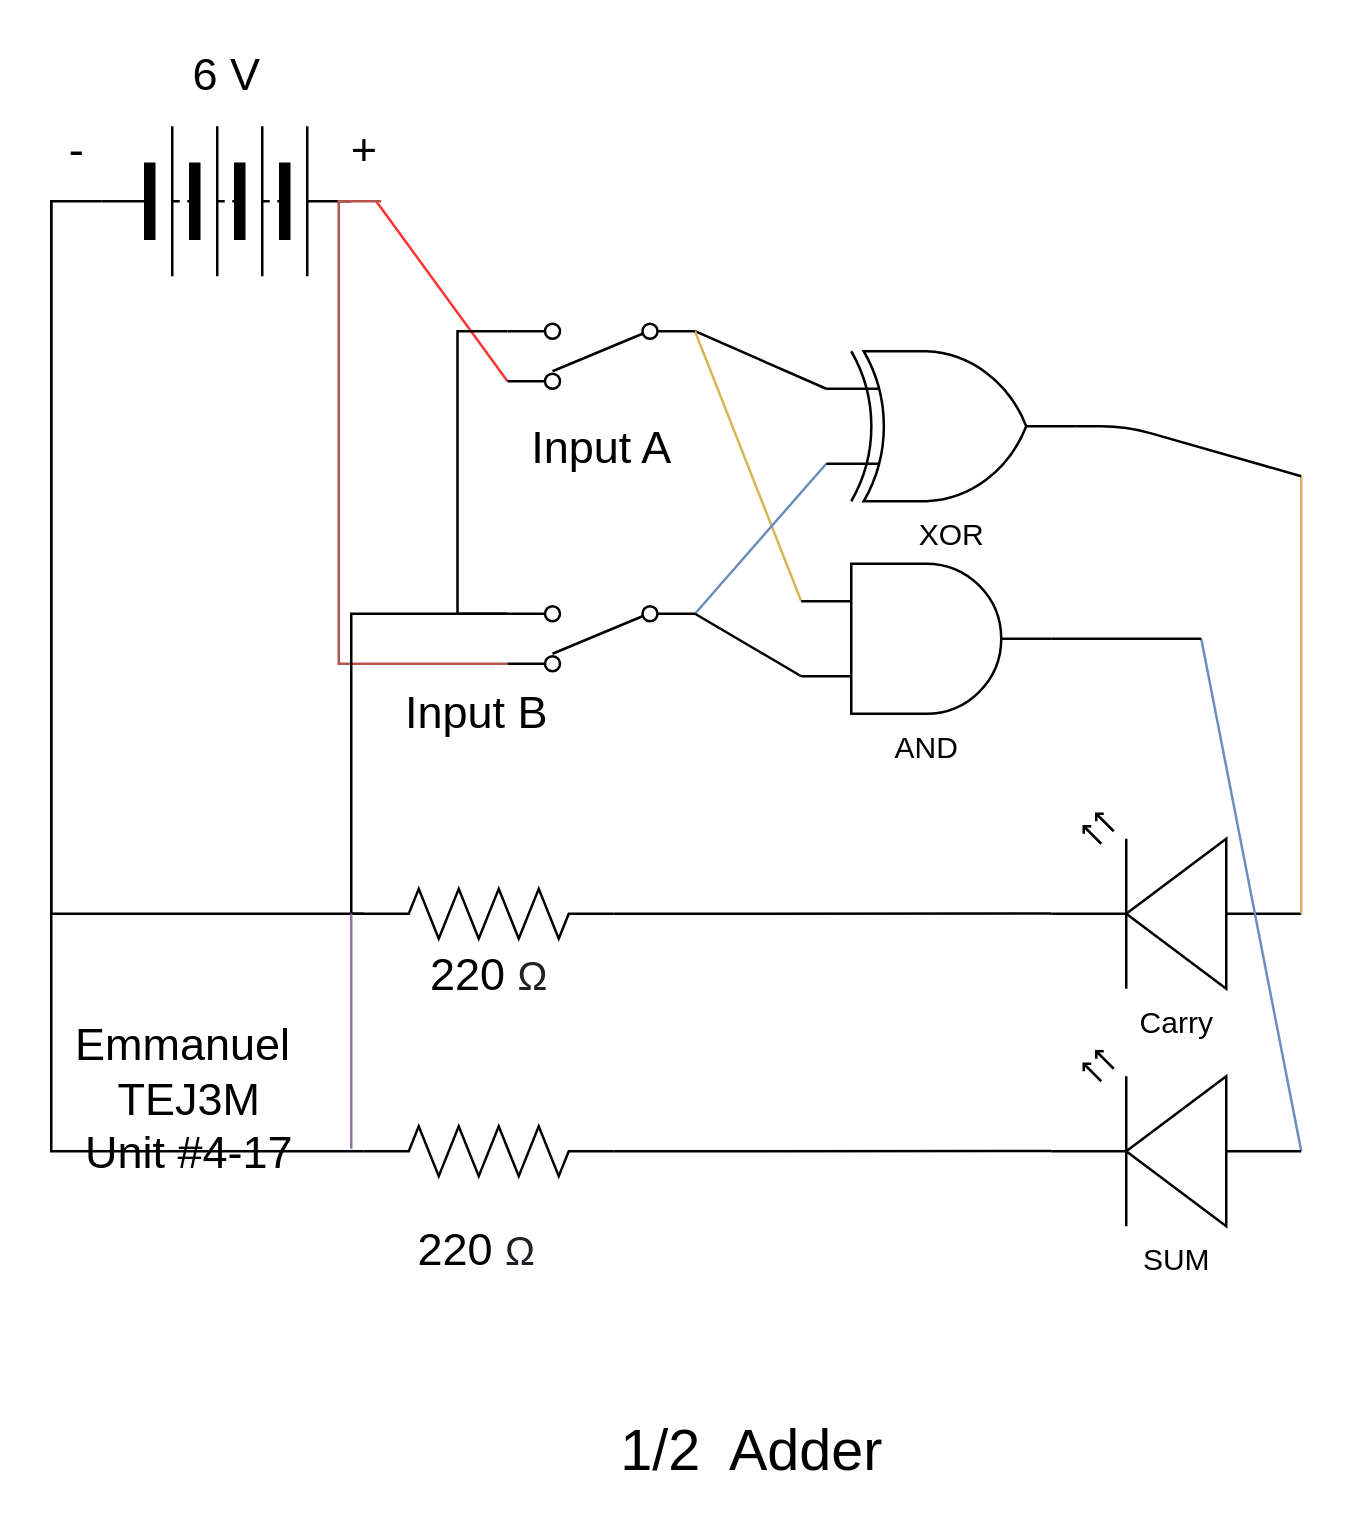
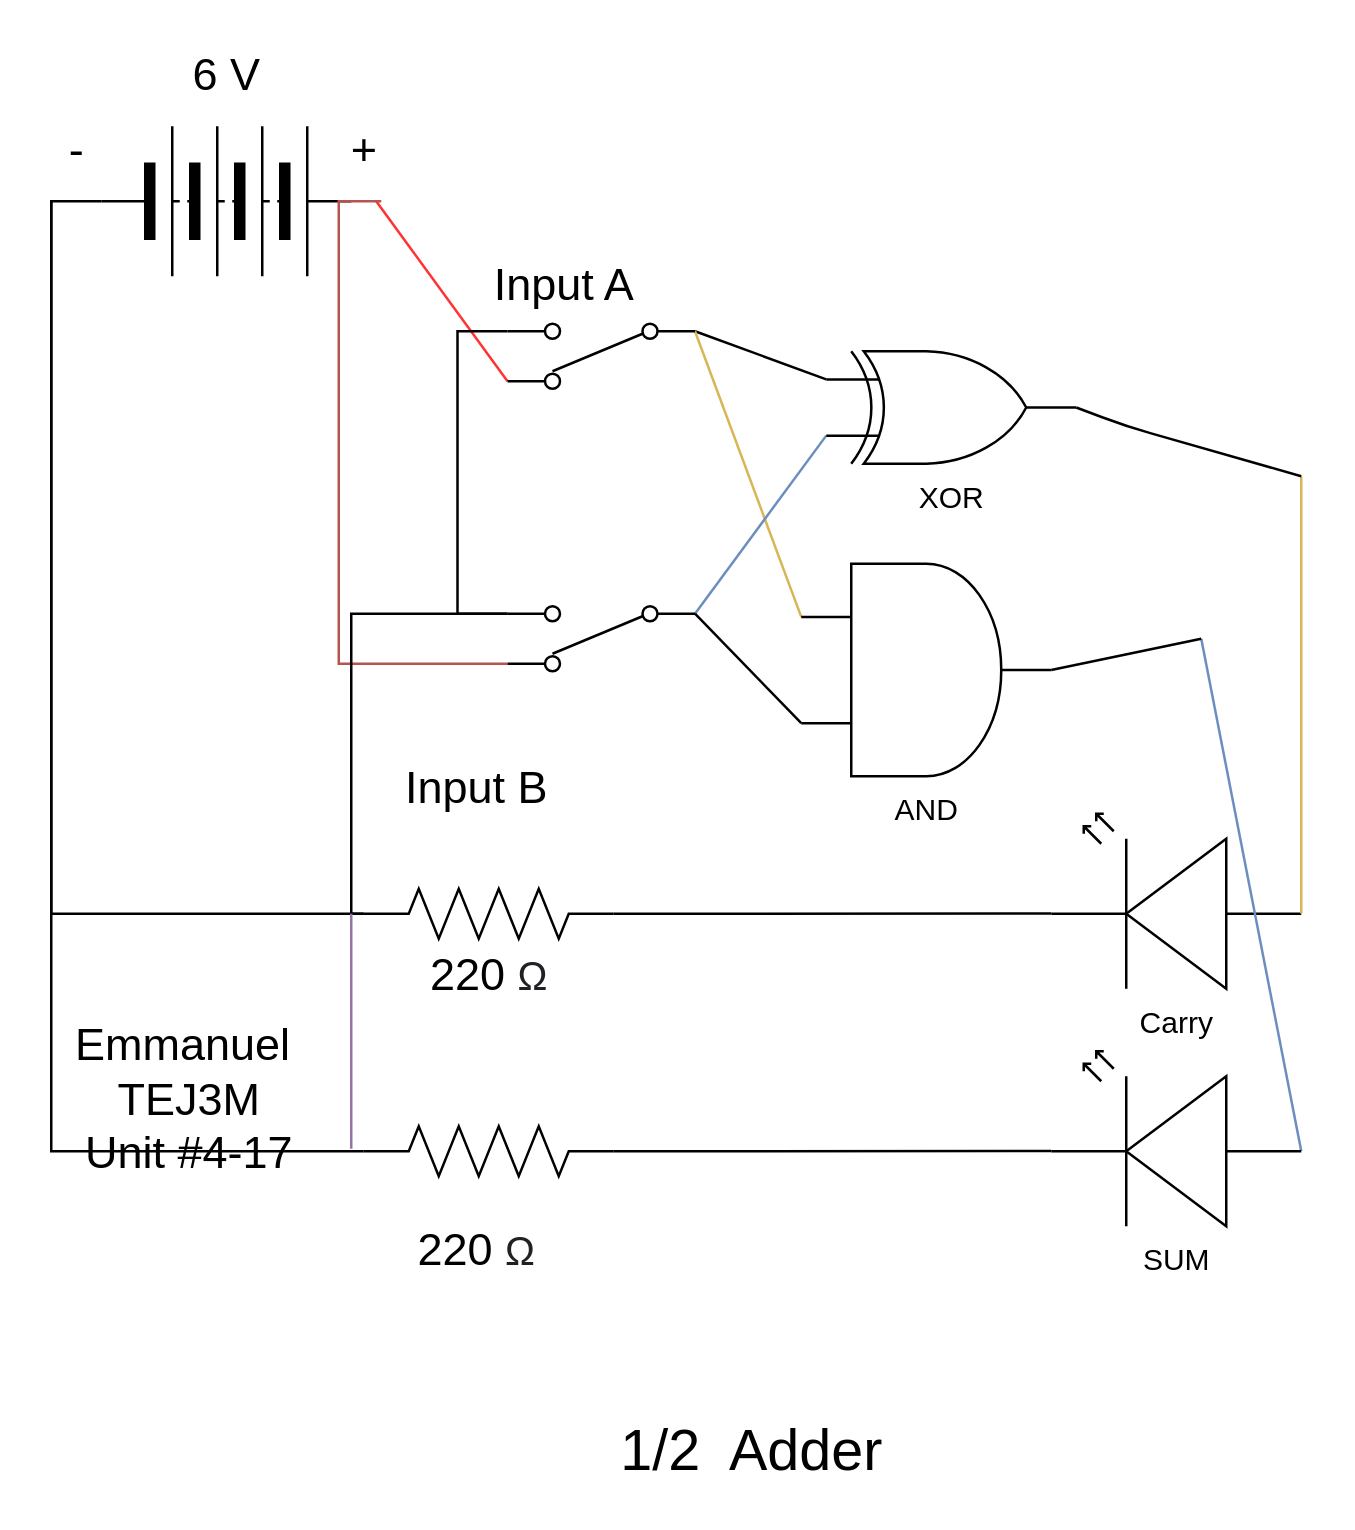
  <mxCell id="0" />
  <mxCell id="1" parent="0" />
  <mxCell id="2" value="" style="pointerEvents=1;verticalLabelPosition=bottom;shadow=0;dashed=0;align=center;html=1;verticalAlign=top;shape=mxgraph.electrical.miscellaneous.batteryStack;" parent="1" vertex="1"><mxGeometry x="40" y="50" width="100" height="60" as="geometry" /></mxCell>
  <mxCell id="3" value="&lt;font style=&quot;font-size: 18px&quot;&gt;-&lt;/font&gt;" style="text;html=1;resizable=0;autosize=1;align=center;verticalAlign=middle;points=[];fillColor=none;strokeColor=none;rounded=0;fontFamily=Helvetica;fontSize=11;fontColor=default;" parent="1" vertex="1"><mxGeometry x="20" y="50" width="20" height="20" as="geometry" /></mxCell>
  <mxCell id="4" value="&lt;font style=&quot;font-size: 18px&quot;&gt;+&lt;/font&gt;" style="text;html=1;resizable=0;autosize=1;align=center;verticalAlign=middle;points=[];fillColor=none;strokeColor=none;rounded=0;fontFamily=Helvetica;fontSize=11;fontColor=default;" parent="1" vertex="1"><mxGeometry x="130" y="50" width="30" height="20" as="geometry" /></mxCell>
  <mxCell id="5" value="&lt;font style=&quot;font-size: 18px&quot;&gt;6 V&lt;br&gt;&lt;/font&gt;" style="text;html=1;resizable=0;autosize=1;align=center;verticalAlign=middle;points=[];fillColor=none;strokeColor=none;rounded=0;fontFamily=Helvetica;fontSize=11;fontColor=default;" parent="1" vertex="1"><mxGeometry x="70" y="20" width="40" height="20" as="geometry" /></mxCell>
  <mxCell id="6" value="&lt;font style=&quot;font-size: 18px&quot;&gt;220&amp;nbsp;&lt;/font&gt;&lt;span style=&quot;color: rgb(32 , 33 , 36) ; font-family: &amp;#34;arial&amp;#34; , sans-serif ; font-size: 16px ; text-align: left ; background-color: rgb(255 , 255 , 255)&quot;&gt;Ω&lt;/span&gt;" style="text;html=1;resizable=0;autosize=1;align=center;verticalAlign=middle;points=[];fillColor=none;strokeColor=none;rounded=0;fontFamily=Helvetica;fontSize=11;fontColor=default;" parent="1" vertex="1"><mxGeometry x="165" y="380" width="60" height="20" as="geometry" /></mxCell>
  <mxCell id="7" style="edgeStyle=none;html=1;exitX=0;exitY=0.885;exitDx=0;exitDy=0;exitPerimeter=0;entryX=0;entryY=0.25;entryDx=0;entryDy=0;entryPerimeter=0;endArrow=none;endFill=0;" parent="1" source="10" edge="1" target="27"><mxGeometry relative="1" as="geometry"><mxPoint x="304" y="175" as="targetPoint" /></mxGeometry></mxCell>
  <mxCell id="8" style="edgeStyle=none;html=1;exitX=1;exitY=0.115;exitDx=0;exitDy=0;exitPerimeter=0;endArrow=none;endFill=0;strokeColor=#FF3333;" parent="1" source="10" edge="1"><mxGeometry relative="1" as="geometry"><mxPoint x="150" y="80" as="targetPoint" /></mxGeometry></mxCell>
  <mxCell id="9" style="edgeStyle=none;html=1;exitX=0;exitY=0.885;exitDx=0;exitDy=0;exitPerimeter=0;entryX=0;entryY=0.25;entryDx=0;entryDy=0;entryPerimeter=0;endArrow=none;endFill=0;fillColor=#fff2cc;strokeColor=#d6b656;" edge="1" parent="1" source="10" target="30"><mxGeometry relative="1" as="geometry" /></mxCell>
  <mxCell id="10" value="" style="pointerEvents=1;verticalLabelPosition=bottom;shadow=0;dashed=0;align=center;html=1;verticalAlign=top;shape=mxgraph.electrical.electro-mechanical.2-way_switch;rotation=-180;" parent="1" vertex="1"><mxGeometry x="202.5" y="129" width="75" height="26" as="geometry" /></mxCell>
  <mxCell id="11" value="Carry" style="verticalLabelPosition=bottom;shadow=0;dashed=0;align=center;html=1;verticalAlign=top;shape=mxgraph.electrical.opto_electronics.led_2;pointerEvents=1;flipH=1;rotation=0;" parent="1" vertex="1"><mxGeometry x="420" y="325" width="100" height="70" as="geometry" /></mxCell>
- <mxCell id="12" value="Input A" style="text;html=1;resizable=0;autosize=1;align=center;verticalAlign=middle;points=[];fillColor=none;strokeColor=none;rounded=0;fontSize=18;" parent="1" vertex="1"><mxGeometry x="205" y="164" width="70" height="30" as="geometry" /></mxCell>
+ <mxCell id="12" value="Input A" style="text;html=1;resizable=0;autosize=1;align=center;verticalAlign=middle;points=[];fillColor=none;strokeColor=none;rounded=0;fontSize=18;" parent="1" vertex="1"><mxGeometry x="190" y="99" width="70" height="30" as="geometry" /></mxCell>
  <mxCell id="13" value="Emmanuel&amp;nbsp;&lt;br&gt;TEJ3M&lt;br&gt;Unit #4-17" style="text;html=1;resizable=0;autosize=1;align=center;verticalAlign=middle;points=[];fillColor=none;strokeColor=none;rounded=0;fontSize=18;" parent="1" vertex="1"><mxGeometry x="20" y="405" width="110" height="70" as="geometry" /></mxCell>
  <mxCell id="14" style="edgeStyle=orthogonalEdgeStyle;rounded=0;orthogonalLoop=1;jettySize=auto;html=1;exitX=1;exitY=0.115;exitDx=0;exitDy=0;exitPerimeter=0;endArrow=none;endFill=0;fillColor=#f8cecc;strokeColor=#b85450;" parent="1" source="19" edge="1"><mxGeometry relative="1" as="geometry"><mxPoint x="152" y="80" as="targetPoint" /><Array as="points"><mxPoint x="135" y="265" /><mxPoint x="135" y="80" /></Array></mxGeometry></mxCell>
  <mxCell id="15" style="edgeStyle=orthogonalEdgeStyle;rounded=0;orthogonalLoop=1;jettySize=auto;html=1;exitX=1;exitY=0.885;exitDx=0;exitDy=0;exitPerimeter=0;endArrow=none;endFill=0;entryX=1;entryY=0.885;entryDx=0;entryDy=0;entryPerimeter=0;" parent="1" source="19" target="10" edge="1"><mxGeometry relative="1" as="geometry"><mxPoint x="170" y="203" as="targetPoint" /></mxGeometry></mxCell>
  <mxCell id="16" style="edgeStyle=orthogonalEdgeStyle;rounded=0;orthogonalLoop=1;jettySize=auto;html=1;exitX=1;exitY=0.885;exitDx=0;exitDy=0;exitPerimeter=0;endArrow=none;endFill=0;entryX=0;entryY=0.5;entryDx=0;entryDy=0;entryPerimeter=0;" parent="1" source="19" target="22" edge="1"><mxGeometry relative="1" as="geometry"><mxPoint x="140" y="365" as="targetPoint" /><Array as="points"><mxPoint x="140" y="245" /><mxPoint x="140" y="365" /></Array></mxGeometry></mxCell>
  <mxCell id="17" style="edgeStyle=none;html=1;exitX=0;exitY=0.885;exitDx=0;exitDy=0;exitPerimeter=0;entryX=0;entryY=0.75;entryDx=0;entryDy=0;entryPerimeter=0;endArrow=none;endFill=0;fillColor=#dae8fc;strokeColor=#6c8ebf;" parent="1" source="19" edge="1" target="27"><mxGeometry relative="1" as="geometry"><mxPoint x="304" y="205" as="targetPoint" /></mxGeometry></mxCell>
  <mxCell id="18" style="edgeStyle=none;html=1;exitX=0;exitY=0.885;exitDx=0;exitDy=0;exitPerimeter=0;entryX=0;entryY=0.75;entryDx=0;entryDy=0;entryPerimeter=0;endArrow=none;endFill=0;" edge="1" parent="1" source="19" target="30"><mxGeometry relative="1" as="geometry" /></mxCell>
  <mxCell id="19" value="" style="pointerEvents=1;verticalLabelPosition=bottom;shadow=0;dashed=0;align=center;html=1;verticalAlign=top;shape=mxgraph.electrical.electro-mechanical.2-way_switch;rotation=-180;" parent="1" vertex="1"><mxGeometry x="202.5" y="242" width="75" height="26" as="geometry" /></mxCell>
  <mxCell id="20" style="edgeStyle=orthogonalEdgeStyle;rounded=0;orthogonalLoop=1;jettySize=auto;html=1;entryX=0;entryY=0.5;entryDx=0;entryDy=0;endArrow=none;endFill=0;" parent="1" source="22" target="2" edge="1"><mxGeometry relative="1" as="geometry" /></mxCell>
  <mxCell id="21" style="edgeStyle=none;html=1;exitX=1;exitY=0.5;exitDx=0;exitDy=0;exitPerimeter=0;entryX=1;entryY=0.57;entryDx=0;entryDy=0;entryPerimeter=0;endArrow=none;endFill=0;" parent="1" source="22" target="11" edge="1"><mxGeometry relative="1" as="geometry" /></mxCell>
  <mxCell id="22" value="" style="pointerEvents=1;verticalLabelPosition=bottom;shadow=0;dashed=0;align=center;html=1;verticalAlign=top;shape=mxgraph.electrical.resistors.resistor_2;" parent="1" vertex="1"><mxGeometry x="145" y="355" width="100" height="20" as="geometry" /></mxCell>
- <mxCell id="23" value="Input B" style="text;html=1;resizable=0;autosize=1;align=center;verticalAlign=middle;points=[];fillColor=none;strokeColor=none;rounded=0;fontSize=18;" parent="1" vertex="1"><mxGeometry x="155" y="270" width="70" height="30" as="geometry" /></mxCell>
+ <mxCell id="23" value="Input B" style="text;html=1;resizable=0;autosize=1;align=center;verticalAlign=middle;points=[];fillColor=none;strokeColor=none;rounded=0;fontSize=18;" parent="1" vertex="1"><mxGeometry x="155" y="300" width="70" height="30" as="geometry" /></mxCell>
  <mxCell id="24" style="edgeStyle=none;html=1;exitX=1;exitY=0.5;exitDx=0;exitDy=0;exitPerimeter=0;entryX=0;entryY=0.57;entryDx=0;entryDy=0;entryPerimeter=0;endArrow=none;endFill=0;fillColor=#fff2cc;strokeColor=#d6b656;" parent="1" target="11" edge="1"><mxGeometry relative="1" as="geometry"><mxPoint x="520" y="190" as="sourcePoint" /></mxGeometry></mxCell>
  <mxCell id="25" value="&lt;font style=&quot;font-size: 23px&quot;&gt;1/2&amp;nbsp; Adder&lt;/font&gt;" style="text;html=1;resizable=0;autosize=1;align=center;verticalAlign=middle;points=[];fillColor=none;strokeColor=none;rounded=0;" parent="1" vertex="1"><mxGeometry x="240" y="570" width="120" height="20" as="geometry" /></mxCell>
  <mxCell id="26" style="edgeStyle=none;html=1;exitX=1;exitY=0.5;exitDx=0;exitDy=0;exitPerimeter=0;endArrow=none;endFill=0;" parent="1" source="27" edge="1"><mxGeometry relative="1" as="geometry"><mxPoint x="520" y="190" as="targetPoint" /><Array as="points"><mxPoint x="450" y="170" /></Array></mxGeometry></mxCell>
- <mxCell id="27" value="XOR" style="verticalLabelPosition=bottom;shadow=0;dashed=0;align=center;html=1;verticalAlign=top;shape=mxgraph.electrical.logic_gates.logic_gate;operation=xor;" parent="1" vertex="1"><mxGeometry x="330" y="140" width="100" height="60" as="geometry" /></mxCell>
+ <mxCell id="27" value="XOR" style="verticalLabelPosition=bottom;shadow=0;dashed=0;align=center;html=1;verticalAlign=top;shape=mxgraph.electrical.logic_gates.logic_gate;operation=xor;" parent="1" vertex="1"><mxGeometry x="330" y="140" width="100" height="45" as="geometry" /></mxCell>
  <mxCell id="28" style="edgeStyle=none;html=1;entryX=0;entryY=0.57;entryDx=0;entryDy=0;entryPerimeter=0;endArrow=none;endFill=0;fillColor=#dae8fc;strokeColor=#6c8ebf;" edge="1" parent="1" target="31"><mxGeometry relative="1" as="geometry"><mxPoint x="480" y="255" as="sourcePoint" /></mxGeometry></mxCell>
  <mxCell id="29" style="edgeStyle=none;html=1;exitX=1;exitY=0.5;exitDx=0;exitDy=0;exitPerimeter=0;endArrow=none;endFill=0;" edge="1" parent="1" source="30"><mxGeometry relative="1" as="geometry"><mxPoint x="480" y="255" as="targetPoint" /></mxGeometry></mxCell>
- <mxCell id="30" value="AND" style="verticalLabelPosition=bottom;shadow=0;dashed=0;align=center;html=1;verticalAlign=top;shape=mxgraph.electrical.logic_gates.logic_gate;operation=and;" vertex="1" parent="1"><mxGeometry x="320" y="225" width="100" height="60" as="geometry" /></mxCell>
+ <mxCell id="30" value="AND" style="verticalLabelPosition=bottom;shadow=0;dashed=0;align=center;html=1;verticalAlign=top;shape=mxgraph.electrical.logic_gates.logic_gate;operation=and;" vertex="1" parent="1"><mxGeometry x="320" y="225" width="100" height="85" as="geometry" /></mxCell>
  <mxCell id="31" value="SUM" style="verticalLabelPosition=bottom;shadow=0;dashed=0;align=center;html=1;verticalAlign=top;shape=mxgraph.electrical.opto_electronics.led_2;pointerEvents=1;flipH=1;rotation=0;" vertex="1" parent="1"><mxGeometry x="420" y="420" width="100" height="70" as="geometry" /></mxCell>
  <mxCell id="32" style="edgeStyle=none;html=1;exitX=1;exitY=0.5;exitDx=0;exitDy=0;exitPerimeter=0;entryX=1;entryY=0.57;entryDx=0;entryDy=0;entryPerimeter=0;endArrow=none;endFill=0;" edge="1" parent="1" source="33" target="31"><mxGeometry relative="1" as="geometry" /></mxCell>
  <mxCell id="33" value="" style="pointerEvents=1;verticalLabelPosition=bottom;shadow=0;dashed=0;align=center;html=1;verticalAlign=top;shape=mxgraph.electrical.resistors.resistor_2;" vertex="1" parent="1"><mxGeometry x="145" y="450" width="100" height="20" as="geometry" /></mxCell>
  <mxCell id="34" style="edgeStyle=orthogonalEdgeStyle;rounded=0;orthogonalLoop=1;jettySize=auto;html=1;endArrow=none;endFill=0;exitX=0;exitY=0.5;exitDx=0;exitDy=0;exitPerimeter=0;" edge="1" parent="1" source="33"><mxGeometry relative="1" as="geometry"><mxPoint x="155" y="375" as="sourcePoint" /><mxPoint x="20" y="80" as="targetPoint" /><Array as="points"><mxPoint x="20" y="460" /><mxPoint x="20" y="90" /></Array></mxGeometry></mxCell>
  <mxCell id="35" value="&lt;font style=&quot;font-size: 18px&quot;&gt;220&amp;nbsp;&lt;/font&gt;&lt;span style=&quot;color: rgb(32 , 33 , 36) ; font-family: &amp;#34;arial&amp;#34; , sans-serif ; font-size: 16px ; text-align: left ; background-color: rgb(255 , 255 , 255)&quot;&gt;Ω&lt;/span&gt;" style="text;html=1;resizable=0;autosize=1;align=center;verticalAlign=middle;points=[];fillColor=none;strokeColor=none;rounded=0;fontFamily=Helvetica;fontSize=11;fontColor=default;" vertex="1" parent="1"><mxGeometry x="160" y="490" width="60" height="20" as="geometry" /></mxCell>
  <mxCell id="36" value="" style="endArrow=none;html=1;fillColor=#e1d5e7;strokeColor=#9673a6;" edge="1" parent="1"><mxGeometry width="50" height="50" relative="1" as="geometry"><mxPoint x="140" y="459" as="sourcePoint" /><mxPoint x="140" y="365" as="targetPoint" /></mxGeometry></mxCell>
